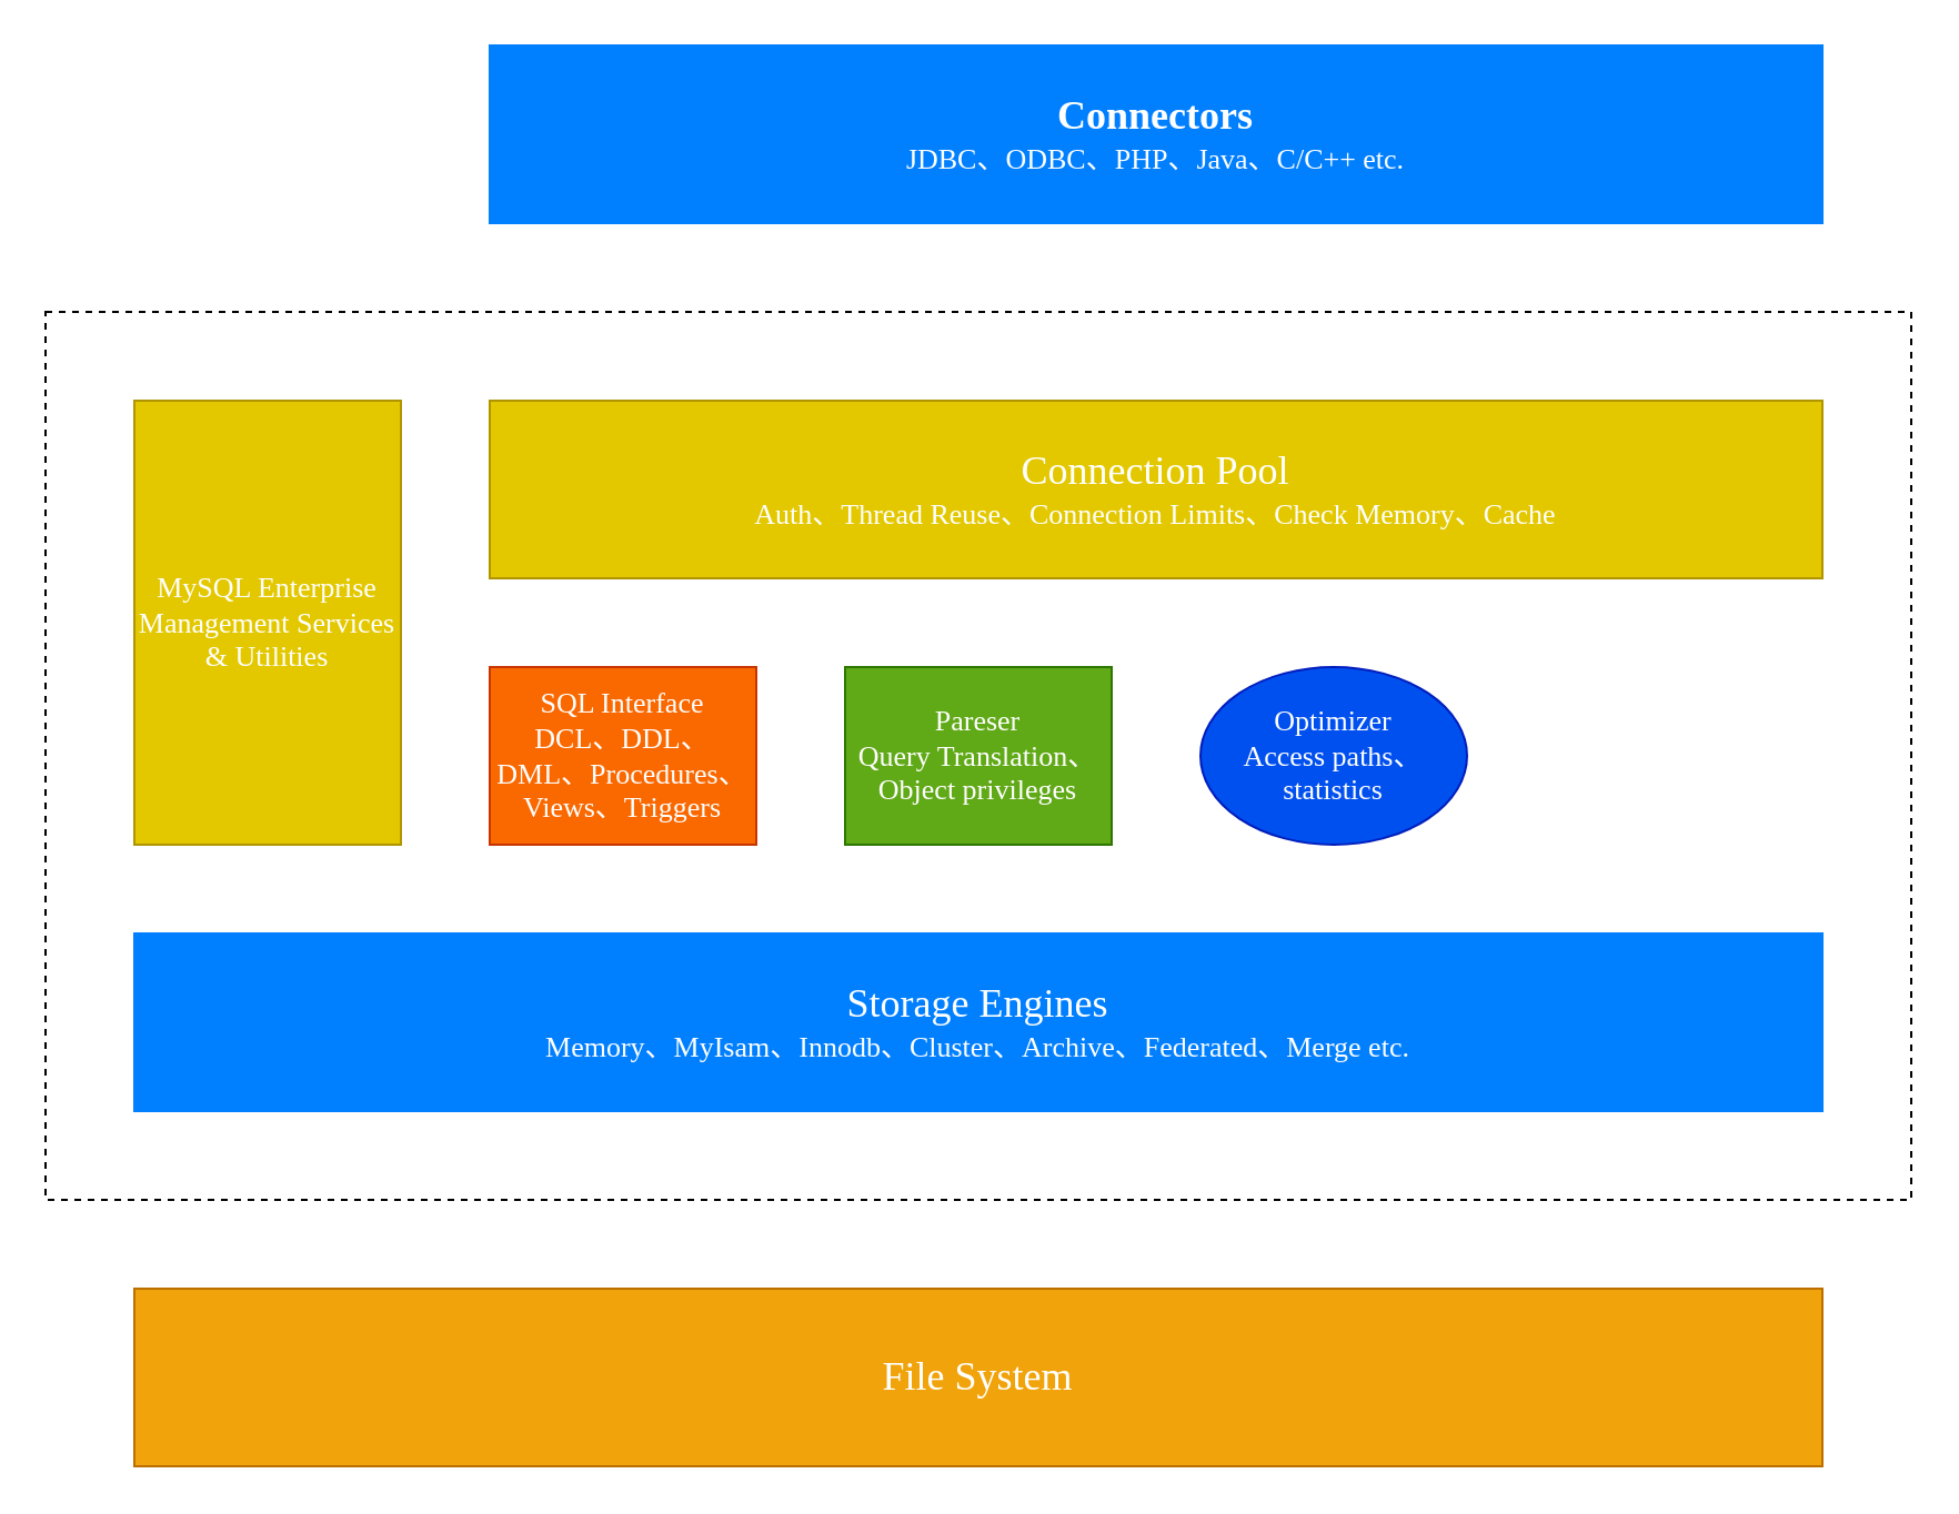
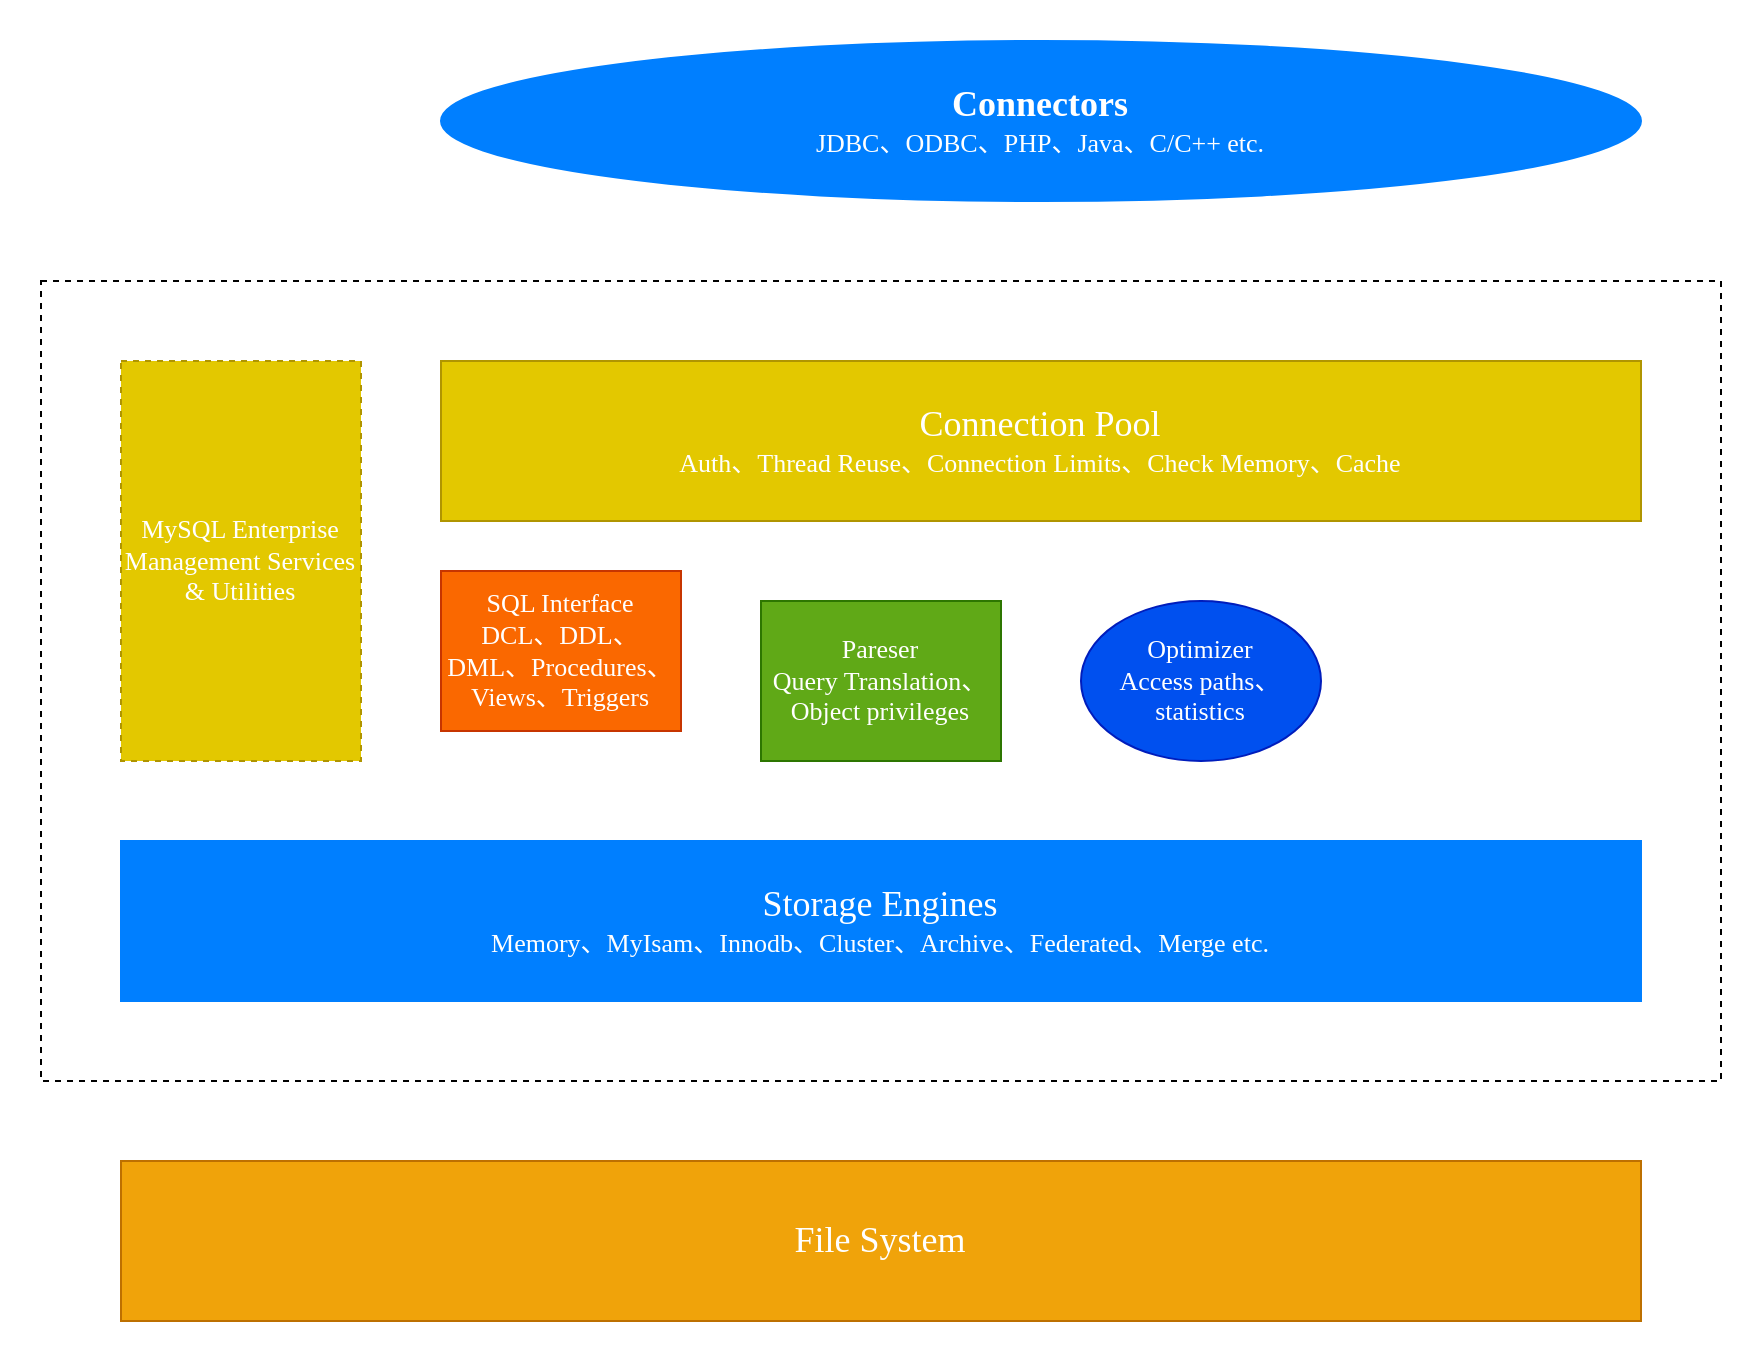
  <mxCell id="0" />
  <mxCell id="1" parent="0" />
- <mxCell id="2" value="&lt;b&gt;&lt;font style=&quot;font-size: 18px&quot;&gt;Connectors&lt;/font&gt;&lt;/b&gt;&lt;br style=&quot;font-size: 13px&quot;&gt;JDBC、ODBC、PHP、Java、C/C++ etc." style="rounded=0;whiteSpace=wrap;html=1;fontFamily=Comic Sans MS;labelBackgroundColor=none;fillColor=#007FFF;fontColor=#FFFFFF;fontStyle=0;fontSize=13;spacingTop=2;spacingBottom=2;spacing=2;strokeColor=#007FFF;" vertex="1" parent="1"><mxGeometry x="220" y="20" width="600" height="80" as="geometry" /></mxCell>
+ <mxCell id="2" value="&lt;b&gt;&lt;font style=&quot;font-size: 18px&quot;&gt;Connectors&lt;/font&gt;&lt;/b&gt;&lt;br style=&quot;font-size: 13px&quot;&gt;JDBC、ODBC、PHP、Java、C/C++ etc." style="ellipse;whiteSpace=wrap;html=1;fontFamily=Comic Sans MS;labelBackgroundColor=none;fillColor=#007FFF;fontColor=#FFFFFF;fontStyle=0;fontSize=13;spacingTop=2;spacingBottom=2;spacing=2;strokeColor=#007FFF;" vertex="1" parent="1"><mxGeometry x="220" y="20" width="600" height="80" as="geometry" /></mxCell>
  <mxCell id="3" value="" style="rounded=0;whiteSpace=wrap;html=1;dashed=1;fillColor=none;fontFamily=Comic Sans MS;fontStyle=0;fontSize=13;spacingTop=2;spacingBottom=2;spacing=2;" vertex="1" parent="1"><mxGeometry x="20" y="140" width="840" height="400" as="geometry" /></mxCell>
  <mxCell id="4" value="&lt;font style=&quot;font-size: 18px&quot;&gt;Connection Pool&lt;/font&gt;&lt;br style=&quot;font-size: 13px&quot;&gt;Auth、Thread Reuse、Connection Limits、Check Memory、Cache" style="rounded=0;whiteSpace=wrap;html=1;fillColor=#e3c800;fontFamily=Comic Sans MS;fontStyle=0;fontSize=13;spacingTop=2;spacingBottom=2;spacing=2;strokeColor=#B09500;fontColor=#ffffff;" vertex="1" parent="1"><mxGeometry x="220" y="180" width="600" height="80" as="geometry" /></mxCell>
- <mxCell id="5" value="MySQL Enterprise Management Services &amp;amp; Utilities" style="rounded=0;whiteSpace=wrap;html=1;fillColor=#e3c800;fontFamily=Comic Sans MS;fontStyle=0;fontSize=13;spacingTop=2;spacingBottom=2;spacing=2;strokeColor=#B09500;fontColor=#ffffff;" vertex="1" parent="1"><mxGeometry x="60" y="180" width="120" height="200" as="geometry" /></mxCell>
- <mxCell id="6" value="SQL Interface&lt;br style=&quot;font-size: 13px;&quot;&gt;DCL、DDL、DML、Procedures、Views、Triggers" style="rounded=0;whiteSpace=wrap;html=1;fillColor=#fa6800;fontFamily=Comic Sans MS;fontStyle=0;fontSize=13;spacingTop=2;spacingBottom=2;spacing=2;strokeColor=#C73500;fontColor=#ffffff;" vertex="1" parent="1"><mxGeometry x="220" y="300" width="120" height="80" as="geometry" /></mxCell>
+ <mxCell id="5" value="MySQL Enterprise Management Services &amp;amp; Utilities" style="rounded=0;whiteSpace=wrap;html=1;fillColor=#e3c800;fontFamily=Comic Sans MS;fontStyle=0;fontSize=13;spacingTop=2;spacingBottom=2;spacing=2;strokeColor=#B09500;fontColor=#ffffff;dashed=1;" vertex="1" parent="1"><mxGeometry x="60" y="180" width="120" height="200" as="geometry" /></mxCell>
+ <mxCell id="6" value="SQL Interface&lt;br style=&quot;font-size: 13px;&quot;&gt;DCL、DDL、DML、Procedures、Views、Triggers" style="rounded=0;whiteSpace=wrap;html=1;fillColor=#fa6800;fontFamily=Comic Sans MS;fontStyle=0;fontSize=13;spacingTop=2;spacingBottom=2;spacing=2;strokeColor=#C73500;fontColor=#ffffff;" vertex="1" parent="1"><mxGeometry x="220" y="285" width="120" height="80" as="geometry" /></mxCell>
  <mxCell id="7" value="Pareser&lt;br style=&quot;font-size: 13px;&quot;&gt;Query Translation、Object privileges" style="rounded=0;whiteSpace=wrap;html=1;fillColor=#60a917;fontFamily=Comic Sans MS;fontStyle=0;fontSize=13;spacingTop=2;spacingBottom=2;spacing=2;strokeColor=#2D7600;fontColor=#ffffff;" vertex="1" parent="1"><mxGeometry x="380" y="300" width="120" height="80" as="geometry" /></mxCell>
  <mxCell id="8" value="Optimizer&lt;br style=&quot;font-size: 13px;&quot;&gt;Access paths、statistics" style="ellipse;whiteSpace=wrap;html=1;fillColor=#0050ef;fontFamily=Comic Sans MS;fontStyle=0;fontSize=13;spacingTop=2;spacingBottom=2;spacing=2;strokeColor=#001DBC;fontColor=#ffffff;" vertex="1" parent="1"><mxGeometry x="540" y="300" width="120" height="80" as="geometry" /></mxCell>
  <mxCell id="9" value="&lt;font style=&quot;font-size: 18px&quot;&gt;Storage Engines&lt;/font&gt;&lt;br style=&quot;font-size: 13px&quot;&gt;Memory、MyIsam、Innodb、Cluster、Archive、Federated、Merge etc." style="rounded=0;whiteSpace=wrap;html=1;fillColor=#007FFF;fontFamily=Comic Sans MS;fontStyle=0;fontSize=13;spacingTop=2;spacingBottom=2;spacing=2;strokeColor=#007FFF;fontColor=#FFFFFF;" vertex="1" parent="1"><mxGeometry x="60" y="420" width="760" height="80" as="geometry" /></mxCell>
  <mxCell id="10" value="&lt;font style=&quot;font-size: 18px&quot;&gt;File System&lt;/font&gt;" style="rounded=0;whiteSpace=wrap;html=1;fillColor=#f0a30a;fontFamily=Comic Sans MS;fontStyle=0;fontSize=13;spacingTop=2;spacingBottom=2;spacing=2;strokeColor=#BD7000;fontColor=#ffffff;" vertex="1" parent="1"><mxGeometry x="60" y="580" width="760" height="80" as="geometry" /></mxCell>
